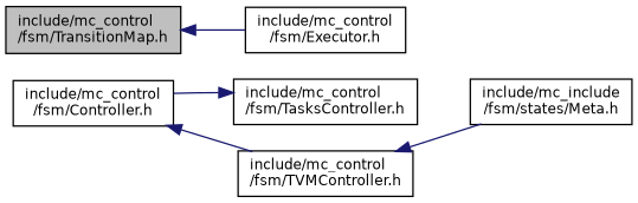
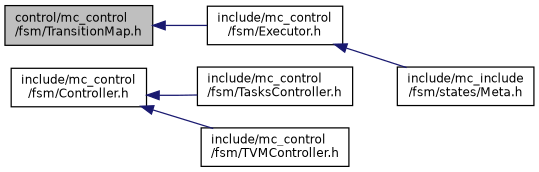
  digraph {
    fontname="DejaVu Sans"
    rankdir=LR
    node [color=black fillcolor=white fontname="DejaVu Sans" fontsize=10 shape=record style=filled]
    edge [color=midnightblue dir=back fontname="DejaVu Sans" fontsize=10 labelfontname=Helvetica labelfontsize=10 style=solid]
-   n1 [fillcolor=grey75 fontcolor=black height=0.2 label="include/mc_control\l/fsm/TransitionMap.h" width=0.4]
+   n1 [fillcolor=grey75 fontcolor=black height=0.2 label="control/mc_control\l/fsm/TransitionMap.h" width=0.4]
    n2 [height=0.2 label="include/mc_control\l/fsm/Executor.h" width=0.4]
    n3 [height=0.2 label="include/mc_include\l/fsm/states/Meta.h" width=0.4]
    n4 [height=0.2 label="include/mc_control\l/fsm/Controller.h" width=0.4]
    n5 [height=0.2 label="include/mc_control\l/fsm/TasksController.h" width=0.4]
    n6 [height=0.2 label="include/mc_control\l/fsm/TVMController.h" width=0.4]
    n1 -> n2
-   n6 -> n3
-   n5 -> n4
+   n2 -> n3
+   n4 -> n5
    n4 -> n6
  }
